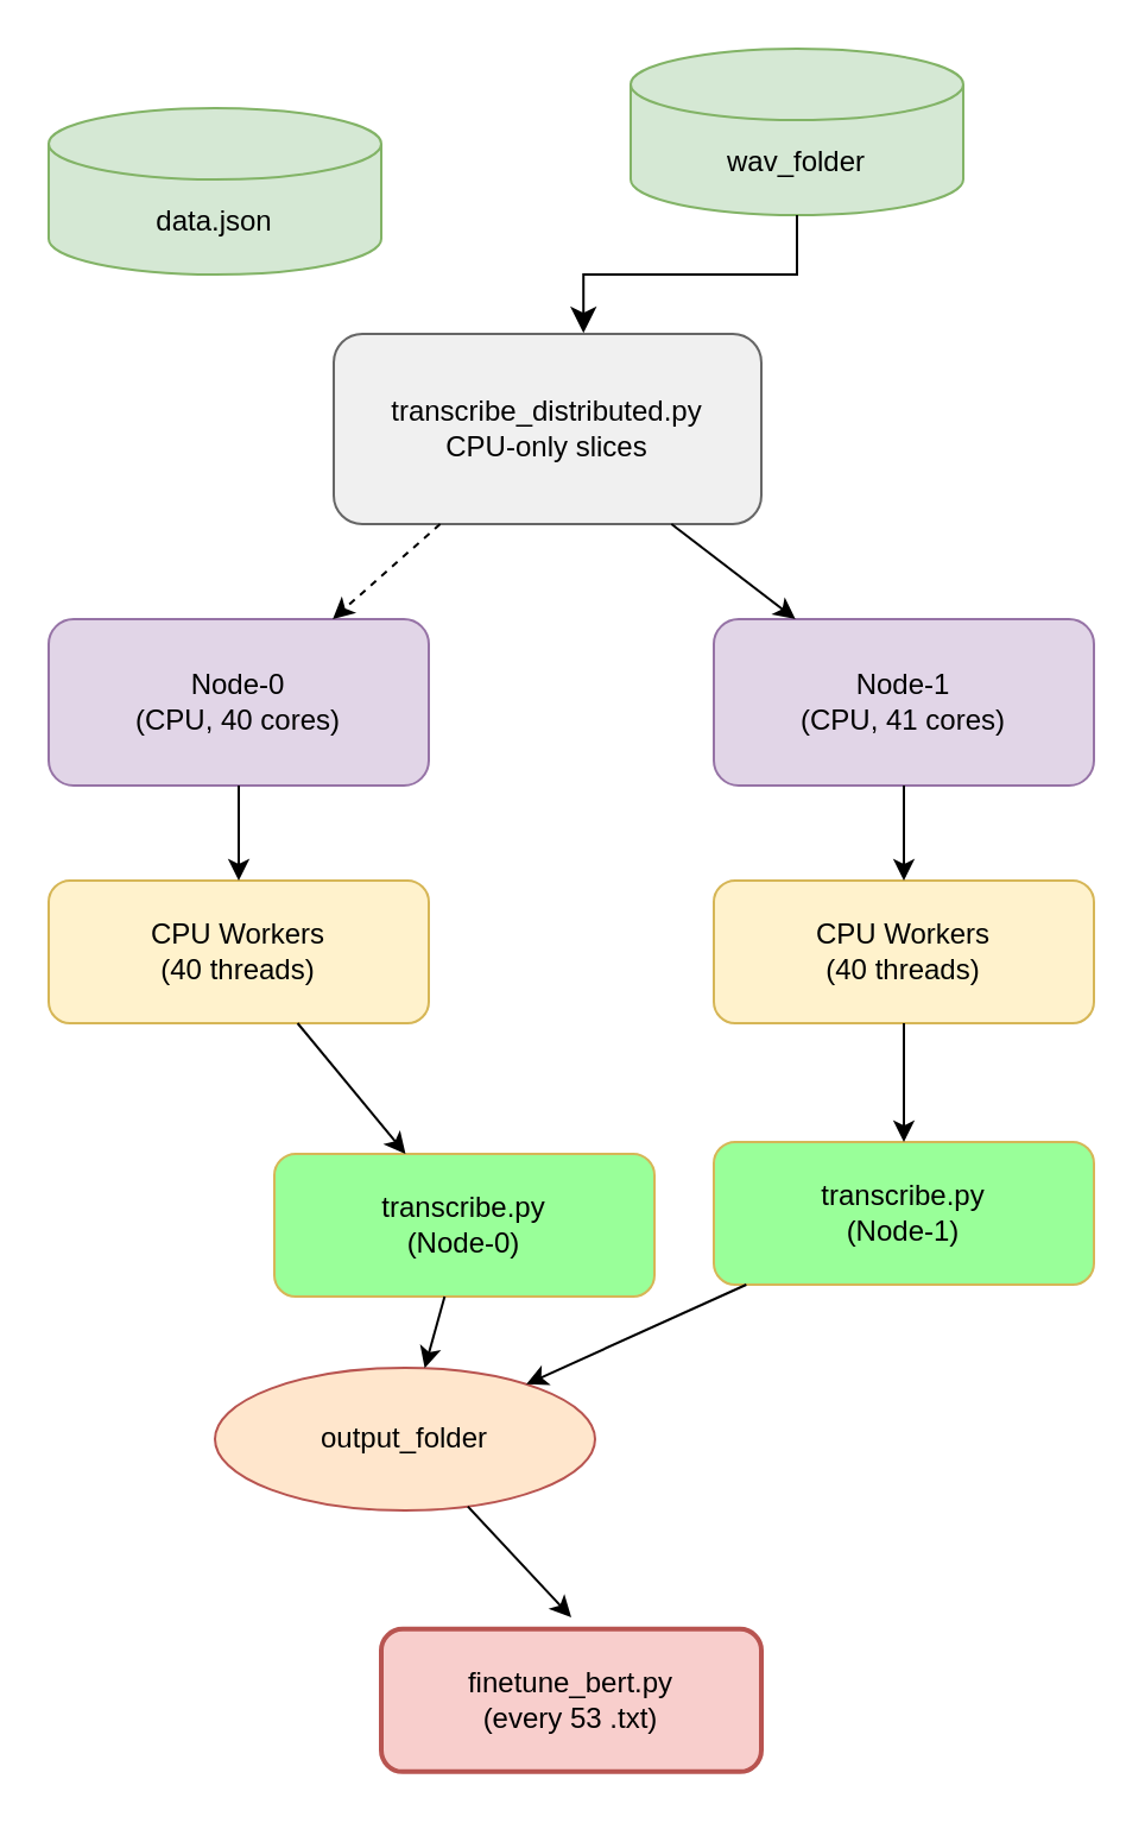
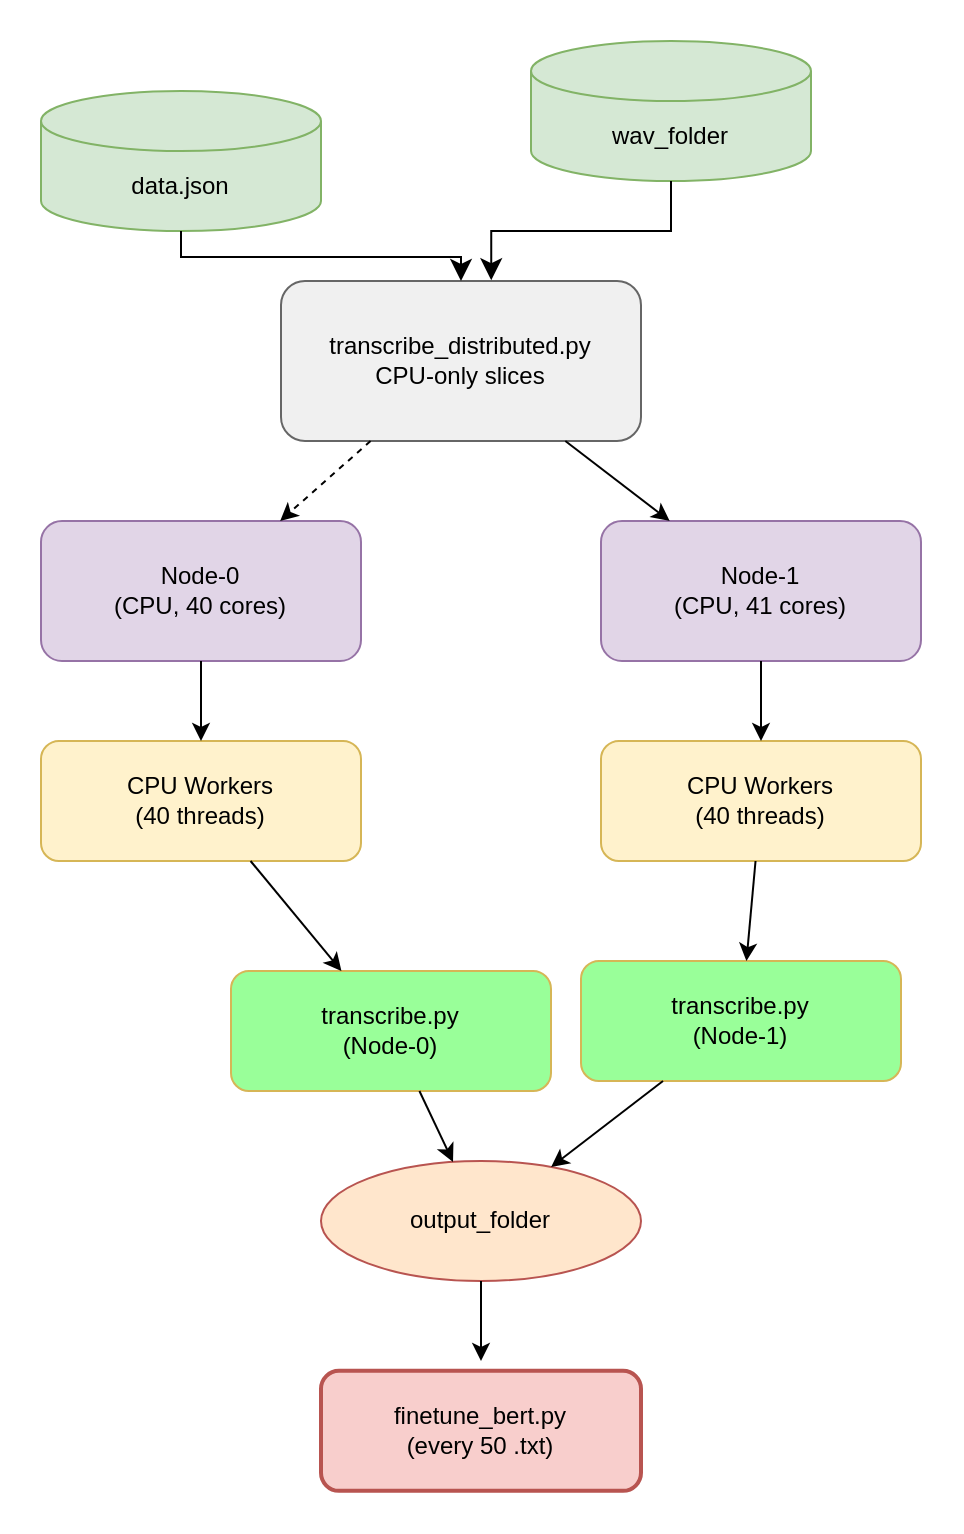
  <mxCell id="0" />
  <mxCell id="1" parent="0" />
  <mxCell id="2" value="transcribe_distributed.py&#10;CPU-only slices" style="rounded=1;whiteSpace=wrap;html=1;fillColor=#f0f0f0;strokeColor=#666666;" parent="1" vertex="1"><mxGeometry x="140" y="140" width="180" height="80" as="geometry" /></mxCell>
  <mxCell id="3" value="Node-0&#10;(CPU, 40 cores)" style="rounded=1;whiteSpace=wrap;html=1;fillColor=#e1d5e7;strokeColor=#9673a6;" parent="1" vertex="1"><mxGeometry x="20" y="260" width="160" height="70" as="geometry" /></mxCell>
  <mxCell id="4" value="CPU Workers&#10;(40 threads)" style="rounded=1;whiteSpace=wrap;html=1;fillColor=#fff2cc;strokeColor=#d6b656;" parent="1" vertex="1"><mxGeometry x="20" y="370" width="160" height="60" as="geometry" /></mxCell>
  <mxCell id="5" value="transcribe.py&#10;(Node-0)" style="rounded=1;whiteSpace=wrap;html=1;fillColor=#99FF99;strokeColor=#d6b656;" parent="1" vertex="1"><mxGeometry x="115" y="485" width="160" height="60" as="geometry" /></mxCell>
  <mxCell id="6" value="Node-1&#10;(CPU, 41 cores)" style="rounded=1;whiteSpace=wrap;html=1;fillColor=#e1d5e7;strokeColor=#9673a6;" parent="1" vertex="1"><mxGeometry x="300" y="260" width="160" height="70" as="geometry" /></mxCell>
  <mxCell id="7" value="CPU Workers&#10;(40 threads)" style="rounded=1;whiteSpace=wrap;html=1;fillColor=#fff2cc;strokeColor=#d6b656;" parent="1" vertex="1"><mxGeometry x="300" y="370" width="160" height="60" as="geometry" /></mxCell>
- <mxCell id="8" value="transcribe.py&#10;(Node-1)" style="rounded=1;whiteSpace=wrap;html=1;fillColor=#99FF99;strokeColor=#d6b656;" parent="1" vertex="1"><mxGeometry x="300" y="480" width="160" height="60" as="geometry" /></mxCell>
- <mxCell id="9" value="output_folder" style="ellipse;whiteSpace=wrap;html=1;fillColor=#ffe6cc;strokeColor=#b85450;" parent="1" vertex="1"><mxGeometry x="90" y="575" width="160" height="60" as="geometry" /></mxCell>
- <mxCell id="10" value="finetune_bert.py&#10;(every 53 .txt)" style="rounded=1;whiteSpace=wrap;html=1;fillColor=#f8cecc;strokeColor=#b85450;strokeWidth=2;" parent="1" vertex="1"><mxGeometry x="160" y="684.91" width="160" height="60" as="geometry" /></mxCell>
+ <mxCell id="8" value="transcribe.py&#10;(Node-1)" style="rounded=1;whiteSpace=wrap;html=1;fillColor=#99FF99;strokeColor=#d6b656;" parent="1" vertex="1"><mxGeometry x="290" y="480" width="160" height="60" as="geometry" /></mxCell>
+ <mxCell id="9" value="output_folder" style="ellipse;whiteSpace=wrap;html=1;fillColor=#ffe6cc;strokeColor=#b85450;" parent="1" vertex="1"><mxGeometry x="160" y="580" width="160" height="60" as="geometry" /></mxCell>
+ <mxCell id="10" value="finetune_bert.py&#10;(every 50 .txt)" style="rounded=1;whiteSpace=wrap;html=1;fillColor=#f8cecc;strokeColor=#b85450;strokeWidth=2;" parent="1" vertex="1"><mxGeometry x="160" y="684.91" width="160" height="60" as="geometry" /></mxCell>
  <mxCell id="11" style="edgeStyle=none;html=1;dashed=1;" parent="1" source="2" target="3" edge="1"><mxGeometry relative="1" as="geometry" /></mxCell>
  <mxCell id="12" style="edgeStyle=none;html=1;" parent="1" source="2" target="6" edge="1"><mxGeometry relative="1" as="geometry" /></mxCell>
  <mxCell id="13" style="edgeStyle=none;html=1;" parent="1" source="3" target="4" edge="1"><mxGeometry relative="1" as="geometry" /></mxCell>
  <mxCell id="14" style="edgeStyle=none;html=1;" parent="1" source="6" target="7" edge="1"><mxGeometry relative="1" as="geometry" /></mxCell>
  <mxCell id="15" style="edgeStyle=none;html=1;" parent="1" source="4" target="5" edge="1"><mxGeometry relative="1" as="geometry" /></mxCell>
  <mxCell id="16" style="edgeStyle=none;html=1;" parent="1" source="7" target="8" edge="1"><mxGeometry relative="1" as="geometry" /></mxCell>
  <mxCell id="17" style="edgeStyle=none;html=1;" parent="1" source="5" target="9" edge="1"><mxGeometry relative="1" as="geometry" /></mxCell>
  <mxCell id="18" style="edgeStyle=none;html=1;" parent="1" source="8" target="9" edge="1"><mxGeometry relative="1" as="geometry" /></mxCell>
  <mxCell id="19" style="edgeStyle=none;html=1;" parent="1" source="9" edge="1"><mxGeometry relative="1" as="geometry"><mxPoint x="240" y="680" as="targetPoint" /></mxGeometry></mxCell>
  <mxCell id="20" value="&lt;span style=&quot;color: rgb(0, 0, 0);&quot;&gt;wav_folder&lt;/span&gt;" style="shape=cylinder3;whiteSpace=wrap;html=1;boundedLbl=1;backgroundOutline=1;size=15;fillColor=#d5e8d4;strokeColor=#82b366;" parent="1" vertex="1"><mxGeometry x="265" y="20" width="140" height="70" as="geometry" /></mxCell>
  <mxCell id="21" value="&lt;span style=&quot;color: rgb(0, 0, 0);&quot;&gt;data.&lt;/span&gt;&lt;span style=&quot;background-color: transparent;&quot;&gt;json&lt;/span&gt;" style="shape=cylinder3;whiteSpace=wrap;html=1;boundedLbl=1;backgroundOutline=1;size=15;fillColor=#d5e8d4;strokeColor=#82b366;" parent="1" vertex="1"><mxGeometry x="20" y="45" width="140" height="70" as="geometry" /></mxCell>
+ <mxCell id="22" value="" style="edgeStyle=elbowEdgeStyle;elbow=vertical;endArrow=classic;html=1;curved=0;rounded=0;endSize=8;startSize=8;exitX=0.5;exitY=1;exitDx=0;exitDy=0;exitPerimeter=0;" edge="1" parent="1" source="21" target="2"><mxGeometry width="50" height="50" relative="1" as="geometry"><mxPoint x="100" y="100" as="sourcePoint" /><mxPoint x="130" y="180" as="targetPoint" /></mxGeometry></mxCell>
  <mxCell id="23" value="" style="edgeStyle=elbowEdgeStyle;elbow=vertical;endArrow=classic;html=1;curved=0;rounded=0;endSize=8;startSize=8;exitX=0.5;exitY=1;exitDx=0;exitDy=0;exitPerimeter=0;entryX=0.584;entryY=-0.005;entryDx=0;entryDy=0;entryPerimeter=0;" edge="1" parent="1" source="20" target="2"><mxGeometry width="50" height="50" relative="1" as="geometry"><mxPoint x="380" y="100" as="sourcePoint" /><mxPoint x="330" y="150" as="targetPoint" /></mxGeometry></mxCell>
